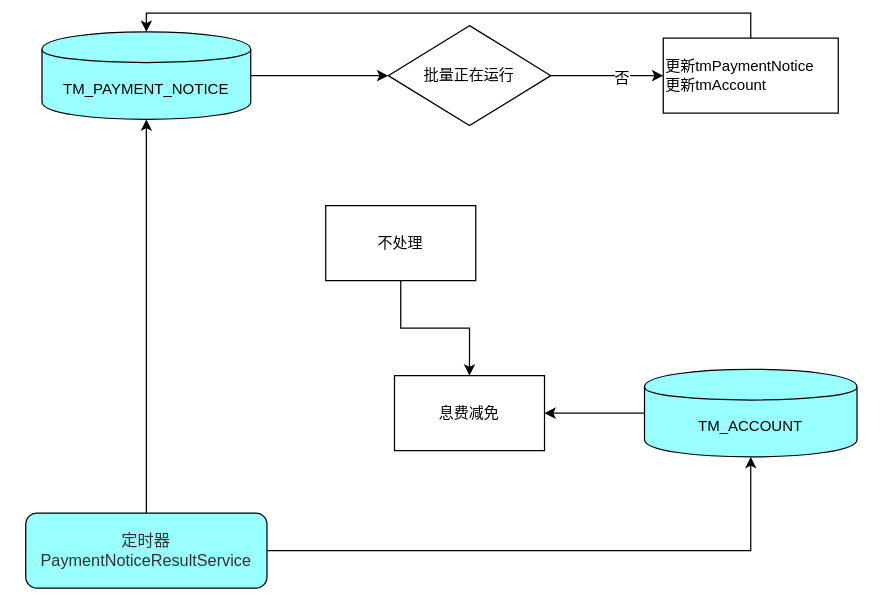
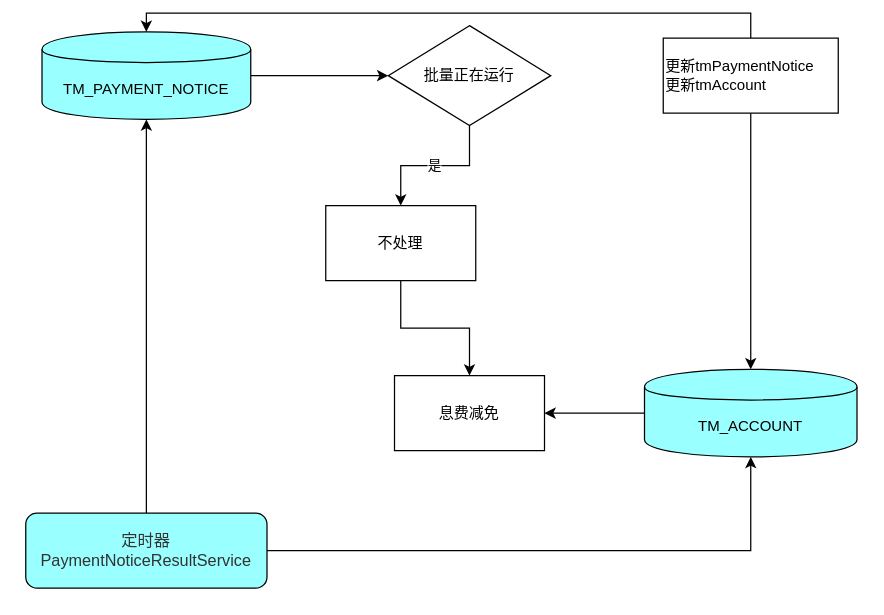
  <mxCell id="0" />
  <mxCell id="1" parent="0" />
  <mxCell id="2" style="edgeStyle=orthogonalEdgeStyle;rounded=0;orthogonalLoop=1;jettySize=auto;html=1;exitX=1;exitY=0.5;exitDx=0;exitDy=0;entryX=0;entryY=0.5;entryDx=0;entryDy=0;" edge="1" parent="1" source="3" target="7"><mxGeometry relative="1" as="geometry" /></mxCell>
  <mxCell id="3" value="TM_PAYMENT_NOTICE" style="shape=cylinder;whiteSpace=wrap;html=1;boundedLbl=1;backgroundOutline=1;fillColor=#99FFFF;" parent="1" vertex="1"><mxGeometry x="33" y="25" width="167" height="70" as="geometry" /></mxCell>
- <mxCell id="4" style="edgeStyle=orthogonalEdgeStyle;rounded=0;orthogonalLoop=1;jettySize=auto;html=1;exitX=1;exitY=0.5;exitDx=0;exitDy=0;" edge="1" parent="1" source="7" target="10"><mxGeometry relative="1" as="geometry" /></mxCell>
- <mxCell id="5" value="否" style="text;html=1;resizable=0;points=[];align=center;verticalAlign=middle;labelBackgroundColor=#ffffff;" vertex="1" connectable="0" parent="4"><mxGeometry x="0.244" y="-1" relative="1" as="geometry"><mxPoint as="offset" /></mxGeometry></mxCell>
+ <mxCell id="6" value="是" style="edgeStyle=orthogonalEdgeStyle;rounded=0;orthogonalLoop=1;jettySize=auto;html=1;exitX=0.5;exitY=1;exitDx=0;exitDy=0;entryX=0.5;entryY=0;entryDx=0;entryDy=0;" edge="1" parent="1" source="7" target="12"><mxGeometry relative="1" as="geometry" /></mxCell>
  <mxCell id="7" value="批量正在运行" style="rhombus;whiteSpace=wrap;html=1;" vertex="1" parent="1"><mxGeometry x="310" y="20" width="130" height="80" as="geometry" /></mxCell>
  <mxCell id="8" style="edgeStyle=orthogonalEdgeStyle;rounded=0;orthogonalLoop=1;jettySize=auto;html=1;exitX=0.5;exitY=0;exitDx=0;exitDy=0;entryX=0.5;entryY=0;entryDx=0;entryDy=0;" edge="1" parent="1" source="10" target="3"><mxGeometry relative="1" as="geometry" /></mxCell>
+ <mxCell id="9" style="edgeStyle=orthogonalEdgeStyle;rounded=0;orthogonalLoop=1;jettySize=auto;html=1;exitX=0.5;exitY=1;exitDx=0;exitDy=0;entryX=0.5;entryY=0;entryDx=0;entryDy=0;" edge="1" parent="1" source="10" target="15"><mxGeometry relative="1" as="geometry"><mxPoint x="600" y="200" as="targetPoint" /></mxGeometry></mxCell>
  <mxCell id="10" value="更新tmPaymentNotice&lt;br&gt;更新tmAccount" style="rounded=0;whiteSpace=wrap;html=1;align=left;" vertex="1" parent="1"><mxGeometry x="530" y="30" width="140" height="60" as="geometry" /></mxCell>
  <mxCell id="11" style="edgeStyle=orthogonalEdgeStyle;rounded=0;orthogonalLoop=1;jettySize=auto;html=1;exitX=0.5;exitY=1;exitDx=0;exitDy=0;entryX=0.5;entryY=0;entryDx=0;entryDy=0;" edge="1" parent="1" source="12" target="13"><mxGeometry relative="1" as="geometry" /></mxCell>
  <mxCell id="12" value="不处理" style="rounded=0;whiteSpace=wrap;html=1;" vertex="1" parent="1"><mxGeometry x="260" y="164" width="120" height="60" as="geometry" /></mxCell>
  <mxCell id="13" value="息费减免" style="rounded=0;whiteSpace=wrap;html=1;" vertex="1" parent="1"><mxGeometry x="315" y="300" width="120" height="60" as="geometry" /></mxCell>
  <mxCell id="14" style="edgeStyle=orthogonalEdgeStyle;rounded=0;orthogonalLoop=1;jettySize=auto;html=1;exitX=0;exitY=0.5;exitDx=0;exitDy=0;entryX=1;entryY=0.5;entryDx=0;entryDy=0;" edge="1" parent="1" source="15" target="13"><mxGeometry relative="1" as="geometry" /></mxCell>
  <mxCell id="15" value="TM_ACCOUNT" style="shape=cylinder;whiteSpace=wrap;html=1;boundedLbl=1;backgroundOutline=1;fillColor=#99FFFF;" vertex="1" parent="1"><mxGeometry x="515" y="295" width="170" height="70" as="geometry" /></mxCell>
  <mxCell id="16" style="edgeStyle=orthogonalEdgeStyle;rounded=0;orthogonalLoop=1;jettySize=auto;html=1;exitX=1;exitY=0.5;exitDx=0;exitDy=0;entryX=0.5;entryY=1;entryDx=0;entryDy=0;" edge="1" parent="1" source="18" target="15"><mxGeometry relative="1" as="geometry" /></mxCell>
  <mxCell id="17" style="edgeStyle=orthogonalEdgeStyle;rounded=0;orthogonalLoop=1;jettySize=auto;html=1;exitX=0.5;exitY=0;exitDx=0;exitDy=0;entryX=0.5;entryY=1;entryDx=0;entryDy=0;" edge="1" parent="1" source="18" target="3"><mxGeometry relative="1" as="geometry" /></mxCell>
  <mxCell id="18" value="&lt;span style=&quot;color: rgb(50 , 50 , 50) ; font-size: 13px ; white-space: normal ; background-color: rgba(255 , 255 , 255 , 0.01)&quot;&gt;定时器&lt;/span&gt;&lt;div style=&quot;resize: none ; outline: 0px ; font-size: 13px ; color: rgb(50 , 50 , 50) ; white-space: normal&quot;&gt;PaymentNoticeResultService&lt;/div&gt;" style="rounded=1;whiteSpace=wrap;html=1;fillColor=#99ffff;" vertex="1" parent="1"><mxGeometry x="20" y="410" width="193" height="60" as="geometry" /></mxCell>
